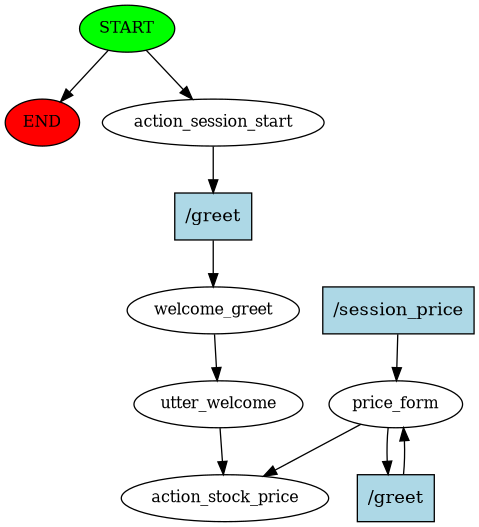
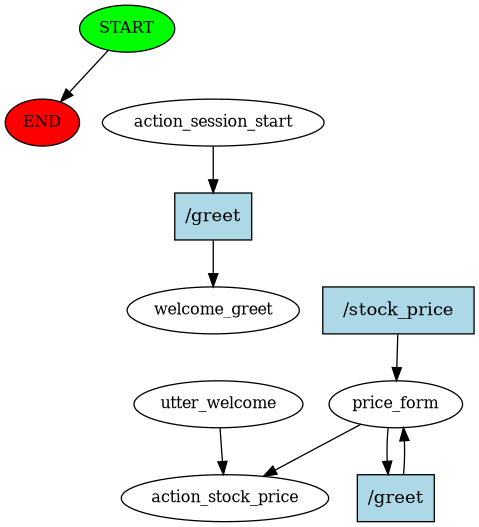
  digraph {
    node [fontsize=12]
    n1 [fillcolor=green label=START style=filled]
    n2 [fillcolor=red label=END style=filled]
    n3 [label=action_session_start]
    n4 [fillcolor=lightblue label="/greet" shape=rect style=filled fontsize=""]
    n5 [label=welcome_greet]
    n6 [label=utter_welcome]
    n7 [label=action_stock_price]
-   n8 [fillcolor=lightblue label="/session_price" shape=rect style=filled fontsize=""]
+   n8 [fillcolor=lightblue label="/stock_price" shape=rect style=filled fontsize=""]
    n9 [label=price_form]
    n10 [fillcolor=lightblue label="/greet" shape=rect style=filled fontsize=""]
    n1 -> n2
-   n1 -> n3
    n3 -> n4
    n4 -> n5
-   n5 -> n6
    n6 -> n7
    n8 -> n9
    n9 -> n7
    n9 -> n10
    n10 -> n9
  }
